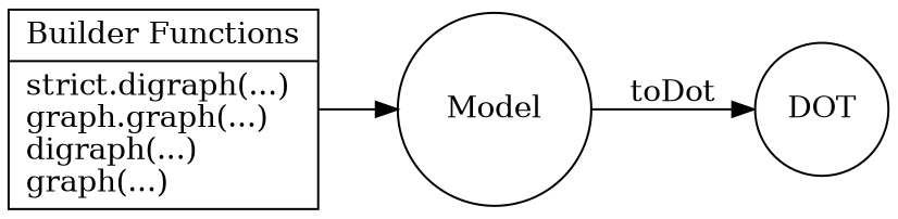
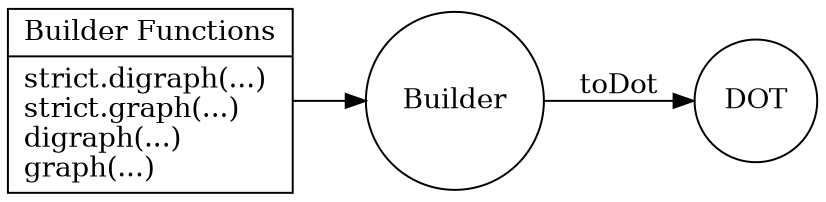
  digraph {
    rankdir=LR
    node [shape=circle]
-   n1 [label="{{Builder Functions | strict.digraph(...)\lgraph.graph(...)\ldigraph(...)\lgraph(...)\l}}" shape=record]
-   Model
+   n1 [label="{{Builder Functions | strict.digraph(...)\lstrict.graph(...)\ldigraph(...)\lgraph(...)\l}}" shape=record]
+   Model [label=Builder]
    DOT
    n1 -> Model
    Model -> DOT [label=toDot]
  }
